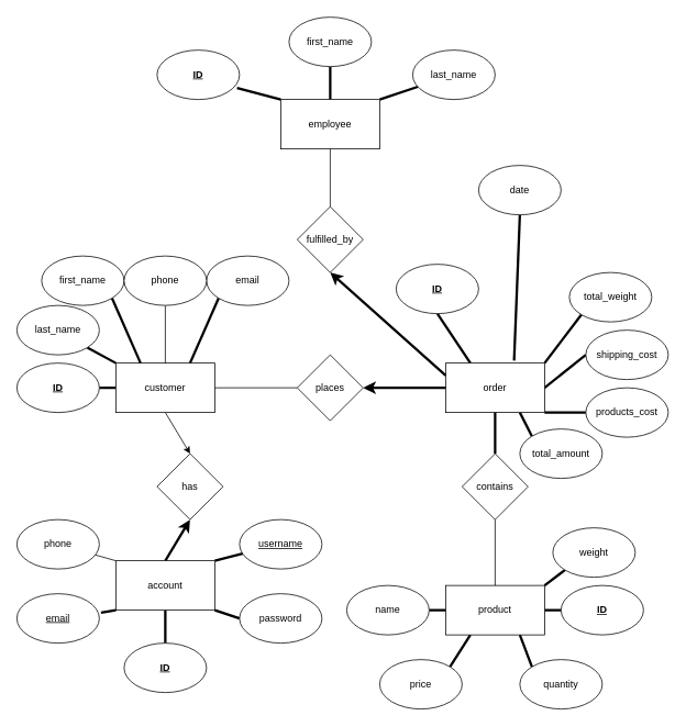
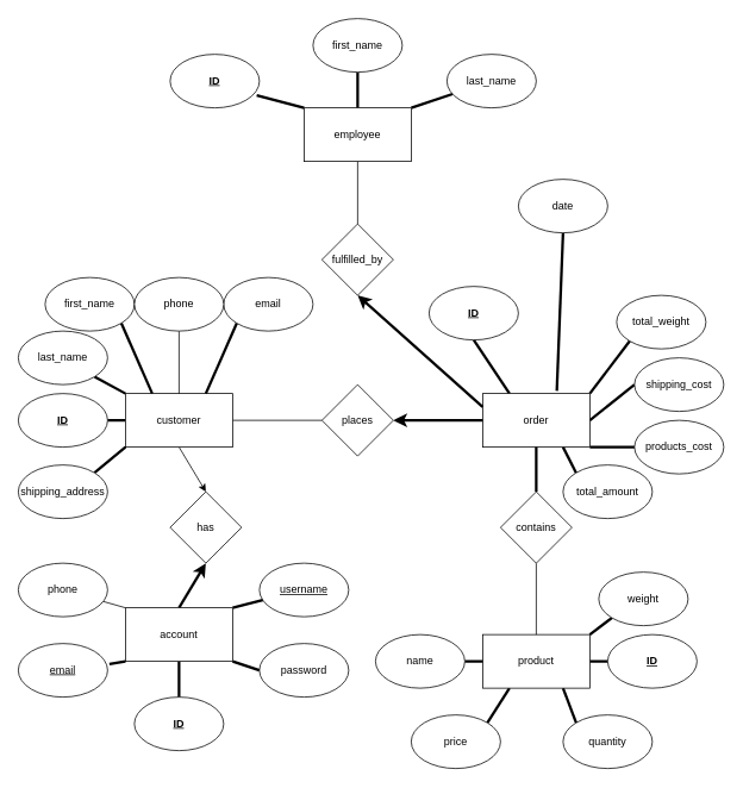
  <mxCell id="0" />
  <mxCell id="1" parent="0" />
  <mxCell id="2" style="edgeStyle=none;html=1;exitX=0.5;exitY=1;exitDx=0;exitDy=0;entryX=0.5;entryY=0;entryDx=0;entryDy=0;" edge="1" parent="1" source="5" target="20"><mxGeometry relative="1" as="geometry" /></mxCell>
  <mxCell id="3" style="edgeStyle=none;html=1;exitX=0;exitY=0.5;exitDx=0;exitDy=0;entryX=1;entryY=0.5;entryDx=0;entryDy=0;endArrow=none;endFill=0;strokeWidth=3;" edge="1" parent="1" source="5" target="26"><mxGeometry relative="1" as="geometry" /></mxCell>
  <mxCell id="4" style="edgeStyle=none;html=1;exitX=1;exitY=0.5;exitDx=0;exitDy=0;entryX=0;entryY=0.5;entryDx=0;entryDy=0;endArrow=none;endFill=0;strokeWidth=1;" edge="1" parent="1" source="5" target="30"><mxGeometry relative="1" as="geometry" /></mxCell>
  <mxCell id="5" value="customer" style="rounded=0;whiteSpace=wrap;html=1;" vertex="1" parent="1"><mxGeometry x="140" y="440" width="120" height="60" as="geometry" /></mxCell>
  <mxCell id="6" style="edgeStyle=none;html=1;exitX=0.25;exitY=0;exitDx=0;exitDy=0;entryX=0.5;entryY=1;entryDx=0;entryDy=0;endArrow=none;endFill=0;strokeWidth=3;" edge="1" parent="1" source="12" target="41"><mxGeometry relative="1" as="geometry" /></mxCell>
  <mxCell id="7" style="edgeStyle=none;html=1;exitX=0.692;exitY=-0.05;exitDx=0;exitDy=0;entryX=0.5;entryY=1;entryDx=0;entryDy=0;endArrow=none;endFill=0;strokeWidth=3;exitPerimeter=0;" edge="1" parent="1" source="12" target="42"><mxGeometry relative="1" as="geometry" /></mxCell>
  <mxCell id="8" style="edgeStyle=none;html=1;exitX=1;exitY=1;exitDx=0;exitDy=0;endArrow=none;endFill=0;strokeWidth=3;" edge="1" parent="1" source="12" target="46"><mxGeometry relative="1" as="geometry" /></mxCell>
  <mxCell id="9" style="edgeStyle=none;html=1;exitX=1;exitY=0;exitDx=0;exitDy=0;entryX=0;entryY=1;entryDx=0;entryDy=0;startArrow=none;startFill=0;endArrow=none;endFill=0;strokeWidth=3;" edge="1" parent="1" source="12" target="54"><mxGeometry relative="1" as="geometry" /></mxCell>
  <mxCell id="10" style="edgeStyle=none;html=1;exitX=1;exitY=0.5;exitDx=0;exitDy=0;entryX=0;entryY=0.5;entryDx=0;entryDy=0;startArrow=none;startFill=0;endArrow=none;endFill=0;strokeWidth=3;" edge="1" parent="1" source="12" target="55"><mxGeometry relative="1" as="geometry" /></mxCell>
  <mxCell id="11" style="edgeStyle=none;html=1;exitX=0.75;exitY=1;exitDx=0;exitDy=0;entryX=0;entryY=0;entryDx=0;entryDy=0;startArrow=none;startFill=0;endArrow=none;endFill=0;strokeWidth=3;" edge="1" parent="1" source="12" target="56"><mxGeometry relative="1" as="geometry" /></mxCell>
  <mxCell id="12" value="order" style="rounded=0;whiteSpace=wrap;html=1;" vertex="1" parent="1"><mxGeometry x="540" y="440" width="120" height="60" as="geometry" /></mxCell>
  <mxCell id="13" style="edgeStyle=none;html=1;exitX=0.5;exitY=0;exitDx=0;exitDy=0;entryX=0.5;entryY=1;entryDx=0;entryDy=0;strokeWidth=3;" edge="1" parent="1" source="19" target="20"><mxGeometry relative="1" as="geometry" /></mxCell>
  <mxCell id="14" style="edgeStyle=none;html=1;exitX=0;exitY=0;exitDx=0;exitDy=0;endArrow=none;endFill=0;strokeWidth=1;" edge="1" parent="1" source="19" target="23"><mxGeometry relative="1" as="geometry" /></mxCell>
  <mxCell id="15" style="edgeStyle=none;html=1;exitX=1;exitY=0;exitDx=0;exitDy=0;entryX=0.05;entryY=0.683;entryDx=0;entryDy=0;entryPerimeter=0;endArrow=none;endFill=0;strokeWidth=3;" edge="1" parent="1" source="19" target="21"><mxGeometry relative="1" as="geometry" /></mxCell>
  <mxCell id="16" style="edgeStyle=none;html=1;exitX=1;exitY=1;exitDx=0;exitDy=0;entryX=0;entryY=0.5;entryDx=0;entryDy=0;endArrow=none;endFill=0;strokeWidth=3;" edge="1" parent="1" source="19" target="22"><mxGeometry relative="1" as="geometry" /></mxCell>
  <mxCell id="17" style="edgeStyle=none;html=1;exitX=0.5;exitY=1;exitDx=0;exitDy=0;entryX=0.5;entryY=0;entryDx=0;entryDy=0;endArrow=none;endFill=0;strokeWidth=3;" edge="1" parent="1" source="19" target="25"><mxGeometry relative="1" as="geometry" /></mxCell>
  <mxCell id="18" style="edgeStyle=none;html=1;exitX=0;exitY=1;exitDx=0;exitDy=0;entryX=1.02;entryY=0.383;entryDx=0;entryDy=0;entryPerimeter=0;endArrow=none;endFill=0;strokeWidth=3;" edge="1" parent="1" source="19" target="24"><mxGeometry relative="1" as="geometry" /></mxCell>
  <mxCell id="19" value="account" style="rounded=0;whiteSpace=wrap;html=1;" vertex="1" parent="1"><mxGeometry x="140" y="680" width="120" height="60" as="geometry" /></mxCell>
  <mxCell id="20" value="has" style="rhombus;whiteSpace=wrap;html=1;" vertex="1" parent="1"><mxGeometry x="190" y="550" width="80" height="80" as="geometry" /></mxCell>
  <mxCell id="21" value="&lt;u&gt;username&lt;/u&gt;" style="ellipse;whiteSpace=wrap;html=1;" vertex="1" parent="1"><mxGeometry x="290" y="630" width="100" height="60" as="geometry" /></mxCell>
  <mxCell id="22" value="password" style="ellipse;whiteSpace=wrap;html=1;" vertex="1" parent="1"><mxGeometry x="290" y="720" width="100" height="60" as="geometry" /></mxCell>
  <mxCell id="23" value="phone" style="ellipse;whiteSpace=wrap;html=1;" vertex="1" parent="1"><mxGeometry y="630" width="100" height="60" as="geometry" x="20" /></mxCell>
  <mxCell id="24" value="&lt;u&gt;email&lt;/u&gt;" style="ellipse;whiteSpace=wrap;html=1;" vertex="1" parent="1"><mxGeometry y="720" width="100" height="60" as="geometry" x="20" /></mxCell>
  <mxCell id="25" value="&lt;u&gt;&lt;b&gt;ID&lt;/b&gt;&lt;/u&gt;" style="ellipse;whiteSpace=wrap;html=1;" vertex="1" parent="1"><mxGeometry x="150" y="780" width="100" height="60" as="geometry" /></mxCell>
  <mxCell id="26" value="&lt;u&gt;&lt;b&gt;ID&lt;/b&gt;&lt;/u&gt;" style="ellipse;whiteSpace=wrap;html=1;" vertex="1" parent="1"><mxGeometry y="440" width="100" height="60" as="geometry" x="20" /></mxCell>
  <mxCell id="27" style="edgeStyle=none;html=1;exitX=1;exitY=1;exitDx=0;exitDy=0;entryX=0.25;entryY=0;entryDx=0;entryDy=0;endArrow=none;endFill=0;strokeWidth=3;" edge="1" parent="1" source="28" target="5"><mxGeometry relative="1" as="geometry" /></mxCell>
  <mxCell id="28" value="first_name" style="ellipse;whiteSpace=wrap;html=1;" vertex="1" parent="1"><mxGeometry x="50" y="310" width="100" height="60" as="geometry" /></mxCell>
  <mxCell id="29" style="edgeStyle=none;html=1;exitX=1;exitY=0.5;exitDx=0;exitDy=0;entryX=0;entryY=0.5;entryDx=0;entryDy=0;endArrow=none;endFill=0;strokeWidth=3;startArrow=classic;startFill=1;" edge="1" parent="1" source="30" target="12"><mxGeometry relative="1" as="geometry" /></mxCell>
  <mxCell id="30" value="places" style="rhombus;whiteSpace=wrap;html=1;" vertex="1" parent="1"><mxGeometry x="360" y="430" width="80" height="80" as="geometry" /></mxCell>
  <mxCell id="31" value="price" style="ellipse;whiteSpace=wrap;html=1;" vertex="1" parent="1"><mxGeometry x="460" y="800" width="100" height="60" as="geometry" /></mxCell>
  <mxCell id="32" value="quantity" style="ellipse;whiteSpace=wrap;html=1;" vertex="1" parent="1"><mxGeometry x="630" y="800" width="100" height="60" as="geometry" /></mxCell>
  <mxCell id="33" style="edgeStyle=none;html=1;exitX=1;exitY=0.5;exitDx=0;exitDy=0;entryX=0;entryY=0.5;entryDx=0;entryDy=0;endArrow=none;endFill=0;strokeWidth=3;" edge="1" parent="1" source="37" target="40"><mxGeometry relative="1" as="geometry" /></mxCell>
  <mxCell id="34" style="edgeStyle=none;html=1;exitX=0.75;exitY=1;exitDx=0;exitDy=0;entryX=0;entryY=0;entryDx=0;entryDy=0;endArrow=none;endFill=0;strokeWidth=3;" edge="1" parent="1" source="37" target="32"><mxGeometry relative="1" as="geometry" /></mxCell>
  <mxCell id="35" style="edgeStyle=none;html=1;exitX=0.25;exitY=1;exitDx=0;exitDy=0;entryX=1;entryY=0;entryDx=0;entryDy=0;endArrow=none;endFill=0;strokeWidth=3;" edge="1" parent="1" source="37" target="31"><mxGeometry relative="1" as="geometry" /></mxCell>
  <mxCell id="36" style="edgeStyle=none;html=1;exitX=1;exitY=0;exitDx=0;exitDy=0;entryX=0;entryY=1;entryDx=0;entryDy=0;startArrow=none;startFill=0;endArrow=none;endFill=0;strokeWidth=3;" edge="1" parent="1" source="37" target="53"><mxGeometry relative="1" as="geometry" /></mxCell>
  <mxCell id="37" value="product" style="rounded=0;whiteSpace=wrap;html=1;" vertex="1" parent="1"><mxGeometry x="540" y="710" width="120" height="60" as="geometry" /></mxCell>
  <mxCell id="38" style="edgeStyle=none;html=1;exitX=1;exitY=0.5;exitDx=0;exitDy=0;entryX=0;entryY=0.5;entryDx=0;entryDy=0;endArrow=none;endFill=0;strokeWidth=3;" edge="1" parent="1" target="37"><mxGeometry relative="1" as="geometry"><mxPoint x="520" y="740" as="sourcePoint" /></mxGeometry></mxCell>
  <mxCell id="39" value="name" style="ellipse;whiteSpace=wrap;html=1;" vertex="1" parent="1"><mxGeometry x="420" y="710" width="100" height="60" as="geometry" /></mxCell>
  <mxCell id="40" value="&lt;b&gt;&lt;u&gt;ID&lt;/u&gt;&lt;/b&gt;" style="ellipse;whiteSpace=wrap;html=1;" vertex="1" parent="1"><mxGeometry x="680" y="710" width="100" height="60" as="geometry" /></mxCell>
  <mxCell id="41" value="&lt;u&gt;&lt;b&gt;ID&lt;/b&gt;&lt;/u&gt;" style="ellipse;whiteSpace=wrap;html=1;" vertex="1" parent="1"><mxGeometry x="480" y="320" width="100" height="60" as="geometry" /></mxCell>
  <mxCell id="42" value="date" style="ellipse;whiteSpace=wrap;html=1;" vertex="1" parent="1"><mxGeometry x="580" y="200" width="100" height="60" as="geometry" /></mxCell>
  <mxCell id="43" style="edgeStyle=none;html=1;exitX=0.5;exitY=0;exitDx=0;exitDy=0;entryX=0.5;entryY=1;entryDx=0;entryDy=0;endArrow=none;endFill=0;strokeWidth=3;" edge="1" parent="1" source="45" target="12"><mxGeometry relative="1" as="geometry" /></mxCell>
  <mxCell id="44" style="edgeStyle=none;html=1;exitX=0.5;exitY=1;exitDx=0;exitDy=0;entryX=0.5;entryY=0;entryDx=0;entryDy=0;endArrow=none;endFill=0;strokeWidth=1;" edge="1" parent="1" source="45" target="37"><mxGeometry relative="1" as="geometry"><mxPoint x="600" y="660" as="sourcePoint" /></mxGeometry></mxCell>
  <mxCell id="45" value="contains" style="rhombus;whiteSpace=wrap;html=1;" vertex="1" parent="1"><mxGeometry x="560" y="550" width="80" height="80" as="geometry" /></mxCell>
  <mxCell id="46" value="products_cost" style="ellipse;whiteSpace=wrap;html=1;" vertex="1" parent="1"><mxGeometry x="710" y="470" width="100" height="60" as="geometry" /></mxCell>
  <mxCell id="47" style="edgeStyle=none;html=1;exitX=0;exitY=1;exitDx=0;exitDy=0;entryX=0.75;entryY=0;entryDx=0;entryDy=0;endArrow=none;endFill=0;strokeWidth=3;" edge="1" parent="1" source="48" target="5"><mxGeometry relative="1" as="geometry" /></mxCell>
  <mxCell id="48" value="email" style="ellipse;whiteSpace=wrap;html=1;" vertex="1" parent="1"><mxGeometry x="250" y="310" width="100" height="60" as="geometry" /></mxCell>
  <mxCell id="49" style="edgeStyle=none;html=1;exitX=0.5;exitY=1;exitDx=0;exitDy=0;entryX=0.5;entryY=0;entryDx=0;entryDy=0;endArrow=none;endFill=0;strokeWidth=1;" edge="1" parent="1" source="50" target="5"><mxGeometry relative="1" as="geometry" /></mxCell>
  <mxCell id="50" value="phone" style="ellipse;whiteSpace=wrap;html=1;" vertex="1" parent="1"><mxGeometry x="150" y="310" width="100" height="60" as="geometry" /></mxCell>
+ <mxCell id="51" style="edgeStyle=none;html=1;exitX=1;exitY=0;exitDx=0;exitDy=0;entryX=0;entryY=1;entryDx=0;entryDy=0;startArrow=none;startFill=0;endArrow=none;endFill=0;strokeWidth=3;" edge="1" parent="1" source="52" target="5"><mxGeometry relative="1" as="geometry" /></mxCell>
+ <mxCell id="52" value="shipping_address" style="ellipse;whiteSpace=wrap;html=1;" vertex="1" parent="1"><mxGeometry y="520" width="100" height="60" as="geometry" x="20" /></mxCell>
  <mxCell id="53" value="weight" style="ellipse;whiteSpace=wrap;html=1;" vertex="1" parent="1"><mxGeometry x="670" y="640" width="100" height="60" as="geometry" /></mxCell>
  <mxCell id="54" value="total_weight" style="ellipse;whiteSpace=wrap;html=1;" vertex="1" parent="1"><mxGeometry x="690" y="330" width="100" height="60" as="geometry" /></mxCell>
  <mxCell id="55" value="shipping_cost" style="ellipse;whiteSpace=wrap;html=1;" vertex="1" parent="1"><mxGeometry x="710" y="400" width="100" height="60" as="geometry" /></mxCell>
  <mxCell id="56" value="total_amount" style="ellipse;whiteSpace=wrap;html=1;" vertex="1" parent="1"><mxGeometry x="630" y="520" width="100" height="60" as="geometry" /></mxCell>
  <mxCell id="57" style="edgeStyle=none;html=1;exitX=0.5;exitY=1;exitDx=0;exitDy=0;entryX=0;entryY=0.25;entryDx=0;entryDy=0;startArrow=classic;startFill=1;endArrow=none;endFill=0;strokeWidth=3;" edge="1" parent="1" source="59" target="12"><mxGeometry relative="1" as="geometry" /></mxCell>
  <mxCell id="58" style="edgeStyle=none;html=1;exitX=0.5;exitY=0;exitDx=0;exitDy=0;entryX=0.5;entryY=1;entryDx=0;entryDy=0;startArrow=none;startFill=0;endArrow=none;endFill=0;strokeWidth=1;" edge="1" parent="1" source="59" target="63"><mxGeometry relative="1" as="geometry" /></mxCell>
  <mxCell id="59" value="fulfilled_by" style="rhombus;whiteSpace=wrap;html=1;" vertex="1" parent="1"><mxGeometry x="360" y="250" width="80" height="80" as="geometry" /></mxCell>
  <mxCell id="60" style="edgeStyle=none;html=1;exitX=0;exitY=0;exitDx=0;exitDy=0;entryX=0.97;entryY=0.767;entryDx=0;entryDy=0;startArrow=none;startFill=0;endArrow=none;endFill=0;strokeWidth=3;entryPerimeter=0;" edge="1" parent="1" source="63" target="64"><mxGeometry relative="1" as="geometry" /></mxCell>
  <mxCell id="61" style="edgeStyle=none;html=1;exitX=0.5;exitY=0;exitDx=0;exitDy=0;entryX=0.5;entryY=1;entryDx=0;entryDy=0;startArrow=none;startFill=0;endArrow=none;endFill=0;strokeWidth=3;" edge="1" parent="1" source="63" target="65"><mxGeometry relative="1" as="geometry" /></mxCell>
  <mxCell id="62" style="edgeStyle=none;html=1;exitX=1;exitY=0;exitDx=0;exitDy=0;startArrow=none;startFill=0;endArrow=none;endFill=0;strokeWidth=3;" edge="1" parent="1" source="63" target="66"><mxGeometry relative="1" as="geometry" /></mxCell>
  <mxCell id="63" value="employee" style="rounded=0;whiteSpace=wrap;html=1;" vertex="1" parent="1"><mxGeometry x="340" y="120" width="120" height="60" as="geometry" /></mxCell>
  <mxCell id="64" value="&lt;u&gt;&lt;b&gt;ID&lt;/b&gt;&lt;/u&gt;" style="ellipse;whiteSpace=wrap;html=1;" vertex="1" parent="1"><mxGeometry x="190" y="60" width="100" height="60" as="geometry" /></mxCell>
  <mxCell id="65" value="first_name" style="ellipse;whiteSpace=wrap;html=1;" vertex="1" parent="1"><mxGeometry x="350" y="20" width="100" height="60" as="geometry" /></mxCell>
  <mxCell id="66" value="last_name" style="ellipse;whiteSpace=wrap;html=1;" vertex="1" parent="1"><mxGeometry x="500" y="60" width="100" height="60" as="geometry" /></mxCell>
  <mxCell id="67" style="edgeStyle=none;html=1;exitX=1;exitY=1;exitDx=0;exitDy=0;entryX=0;entryY=0;entryDx=0;entryDy=0;startArrow=none;startFill=0;endArrow=none;endFill=0;strokeWidth=3;" edge="1" parent="1" source="68" target="5"><mxGeometry relative="1" as="geometry" /></mxCell>
  <mxCell id="68" value="last_name" style="ellipse;whiteSpace=wrap;html=1;" vertex="1" parent="1"><mxGeometry y="370" width="100" height="60" as="geometry" x="20" /></mxCell>
